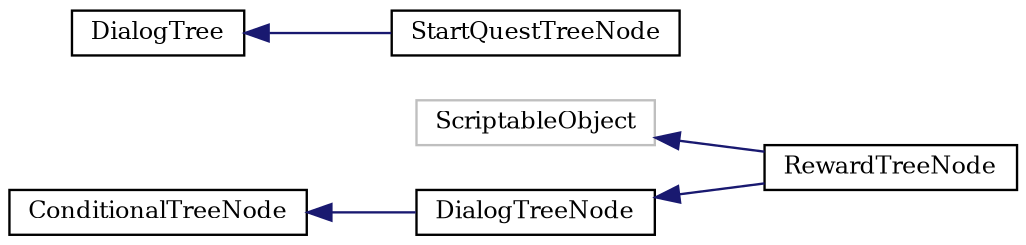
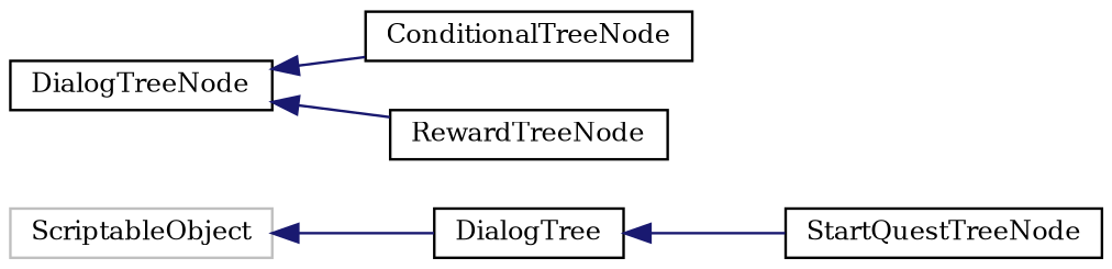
  digraph {
    fontname="DejaVu Serif"
    rankdir=LR
    node [color=black fillcolor=white fontname="DejaVu Serif" fontsize=10 shape=record style=filled]
    edge [color=midnightblue dir=back fontname="DejaVu Serif" fontsize=10 labelfontname=Helvetica labelfontsize=10 style=solid]
    n1 [color=grey75 height=0.2 label=ScriptableObject width=0.4]
    n2 [height=0.2 label=DialogTree width=0.4]
    n3 [height=0.2 label=StartQuestTreeNode width=0.4]
    n4 [height=0.2 label=DialogTreeNode width=0.4]
    n5 [height=0.2 label=ConditionalTreeNode width=0.4]
    n6 [height=0.2 label=RewardTreeNode width=0.4]
-   n1 -> n6
+   n1 -> n2
    n2 -> n3
-   n5 -> n4
+   n4 -> n5
    n4 -> n6
  }
